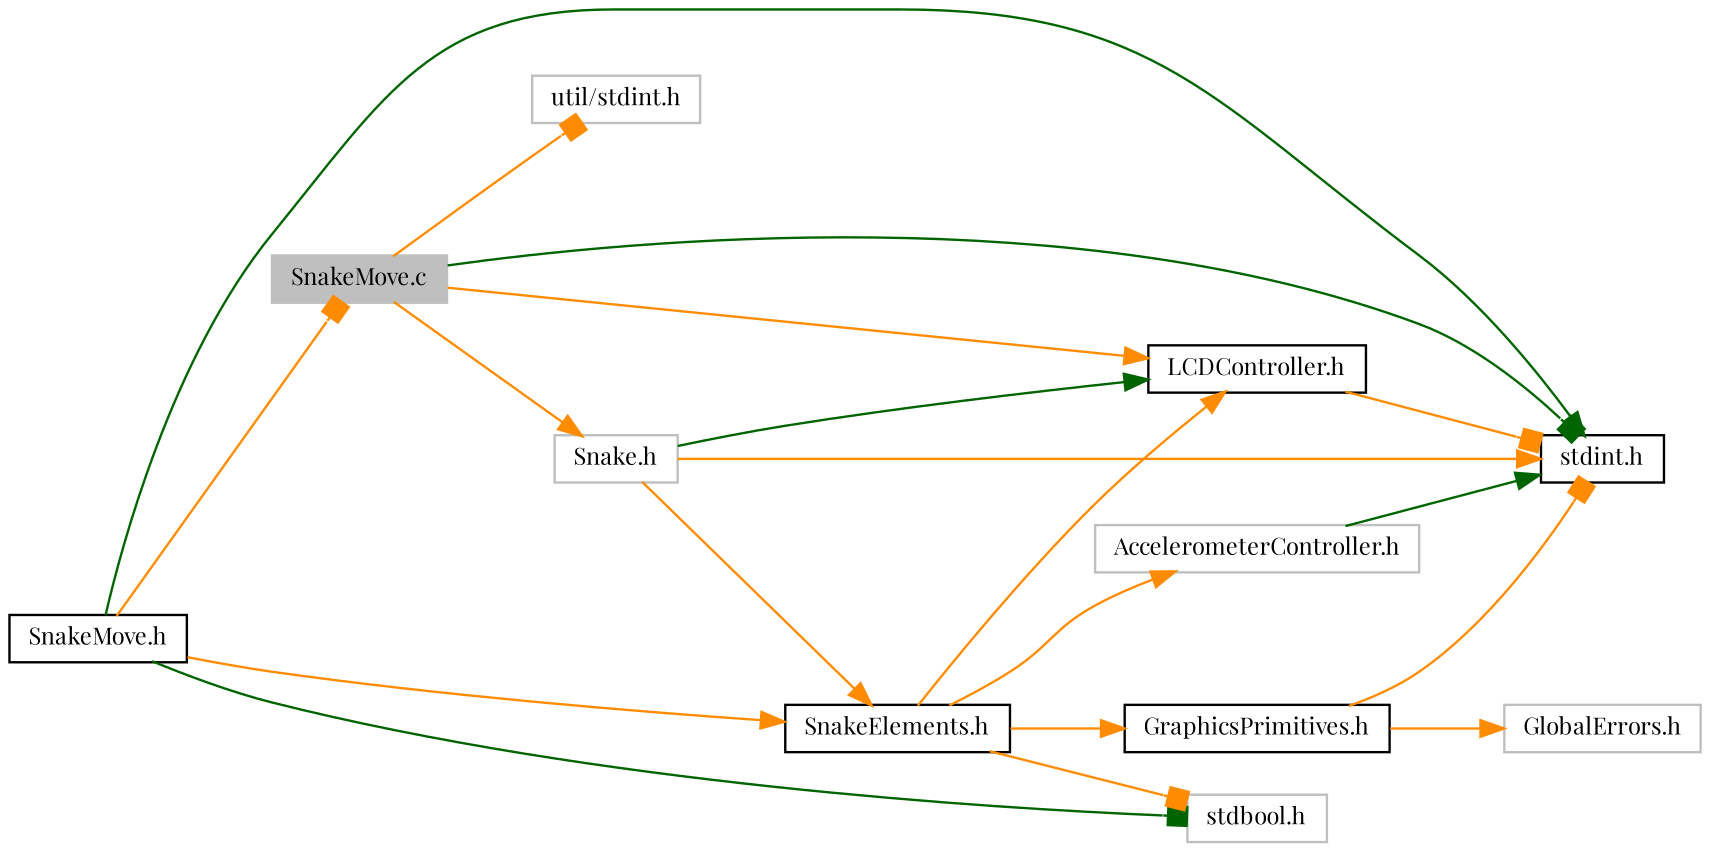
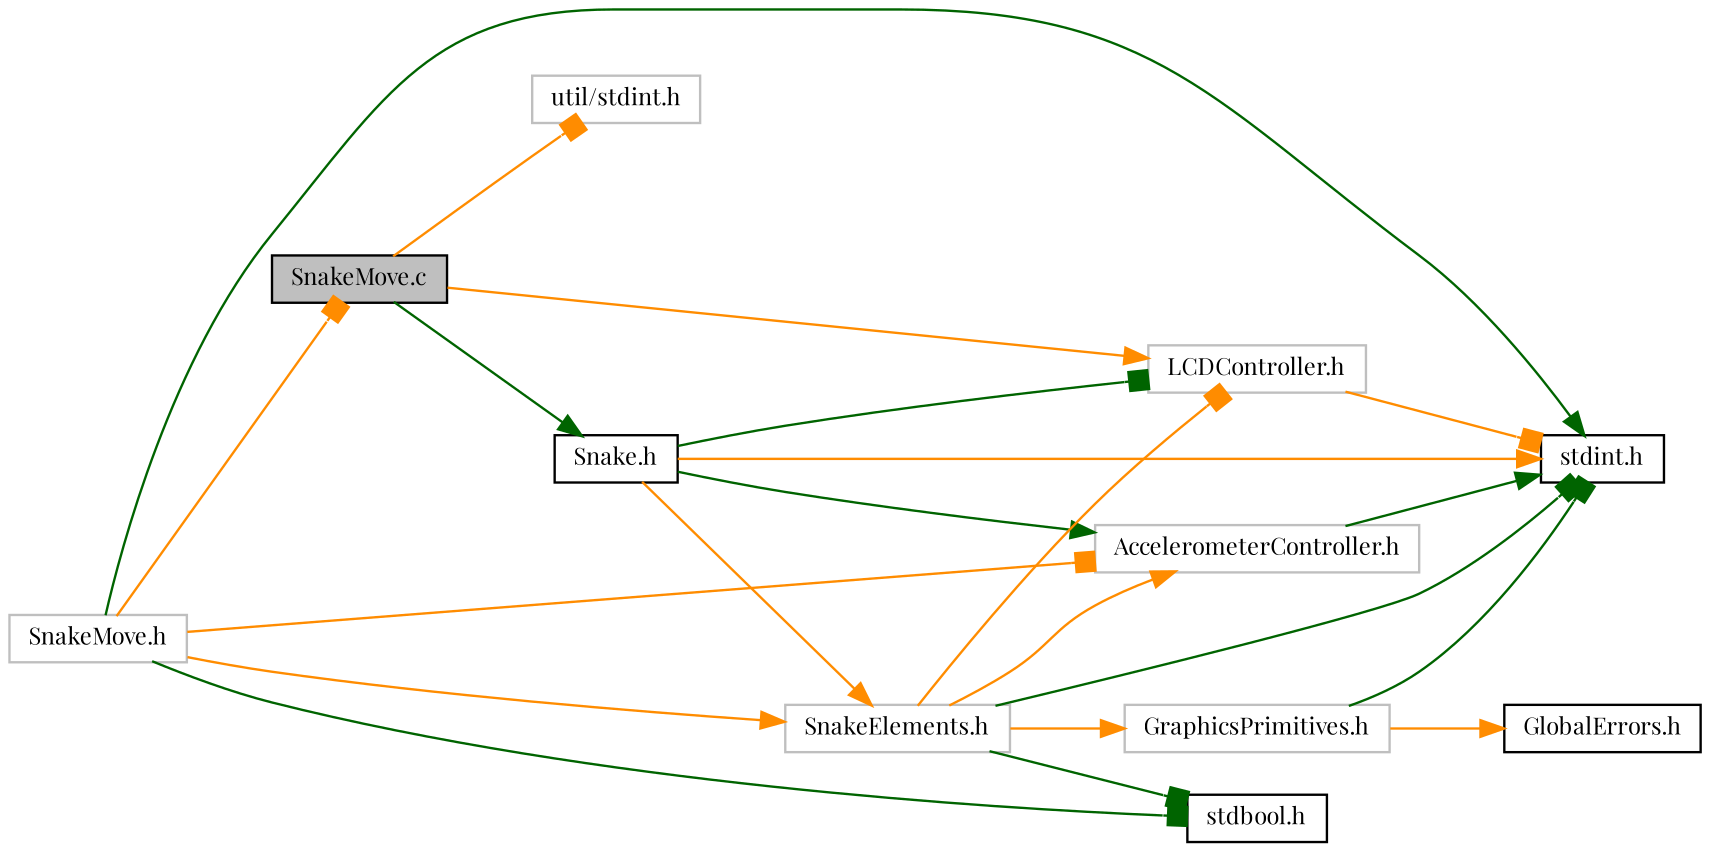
  digraph {
    fontname="Playfair Display"
    rankdir=LR
    node [color=black fillcolor=white fontname="Playfair Display" fontsize=10 shape=record style=filled]
    edge [arrowhead=normal color=darkorange fontname="Playfair Display" fontsize=10 labelfontname=TimesNewRoman labelfontsize=10 style=solid]
-   n1 [color=grey75 fillcolor=grey75 fontcolor=black height=0.2 label="SnakeMove.c" width=0.4]
+   n1 [fillcolor=grey75 fontcolor=black height=0.2 label="SnakeMove.c" width=0.4]
    n2 [color=grey75 height=0.2 label="util/stdint.h" width=0.4]
-   n3 [height=0.2 label="LCDController.h" width=0.4]
-   n4 [color=grey75 height=0.2 label="Snake.h" width=0.4]
-   n5 [height=0.2 label="SnakeMove.h" width=0.4]
+   n3 [color=grey75 height=0.2 label="LCDController.h" width=0.4]
+   n4 [height=0.2 label="Snake.h" width=0.4]
+   n5 [color=grey75 height=0.2 label="SnakeMove.h" width=0.4]
    n6 [height=0.2 label="stdint.h" width=0.4]
-   n7 [color=grey75 height=0.2 label="stdbool.h" width=0.4]
-   n8 [height=0.2 label="SnakeElements.h" width=0.4]
+   n7 [height=0.2 label="stdbool.h" width=0.4]
+   n8 [color=grey75 height=0.2 label="SnakeElements.h" width=0.4]
    n9 [color=grey75 height=0.2 label="AccelerometerController.h" width=0.4]
-   n10 [height=0.2 label="GraphicsPrimitives.h" width=0.4]
-   n11 [color=grey75 height=0.2 label="GlobalErrors.h" width=0.4]
+   n10 [color=grey75 height=0.2 label="GraphicsPrimitives.h" width=0.4]
+   n11 [height=0.2 label="GlobalErrors.h" width=0.4]
    n1 -> n2 [arrowhead=box]
    n1 -> n3
-   n1 -> n4
+   n1 -> n4 [color=darkgreen]
    n3 -> n6 [arrowhead=box]
-   n4 -> n3 [color=darkgreen]
+   n4 -> n3 [arrowhead=box color=darkgreen]
    n4 -> n6
    n4 -> n8
+   n4 -> n9 [color=darkgreen]
    n5 -> n1 [arrowhead=box]
    n5 -> n6 [color=darkgreen]
    n5 -> n7 [arrowhead=box color=darkgreen]
    n5 -> n8
-   n8 -> n3
-   n1 -> n6 [arrowhead=box color=darkgreen]
-   n8 -> n7 [arrowhead=box]
+   n5 -> n9 [arrowhead=box]
+   n8 -> n3 [arrowhead=box]
+   n8 -> n6 [arrowhead=box color=darkgreen]
+   n8 -> n7 [arrowhead=box color=darkgreen]
    n8 -> n9
    n8 -> n10
    n9 -> n6 [color=darkgreen]
-   n10 -> n6 [arrowhead=box]
+   n10 -> n6 [arrowhead=box color=darkgreen]
    n10 -> n11
  }
